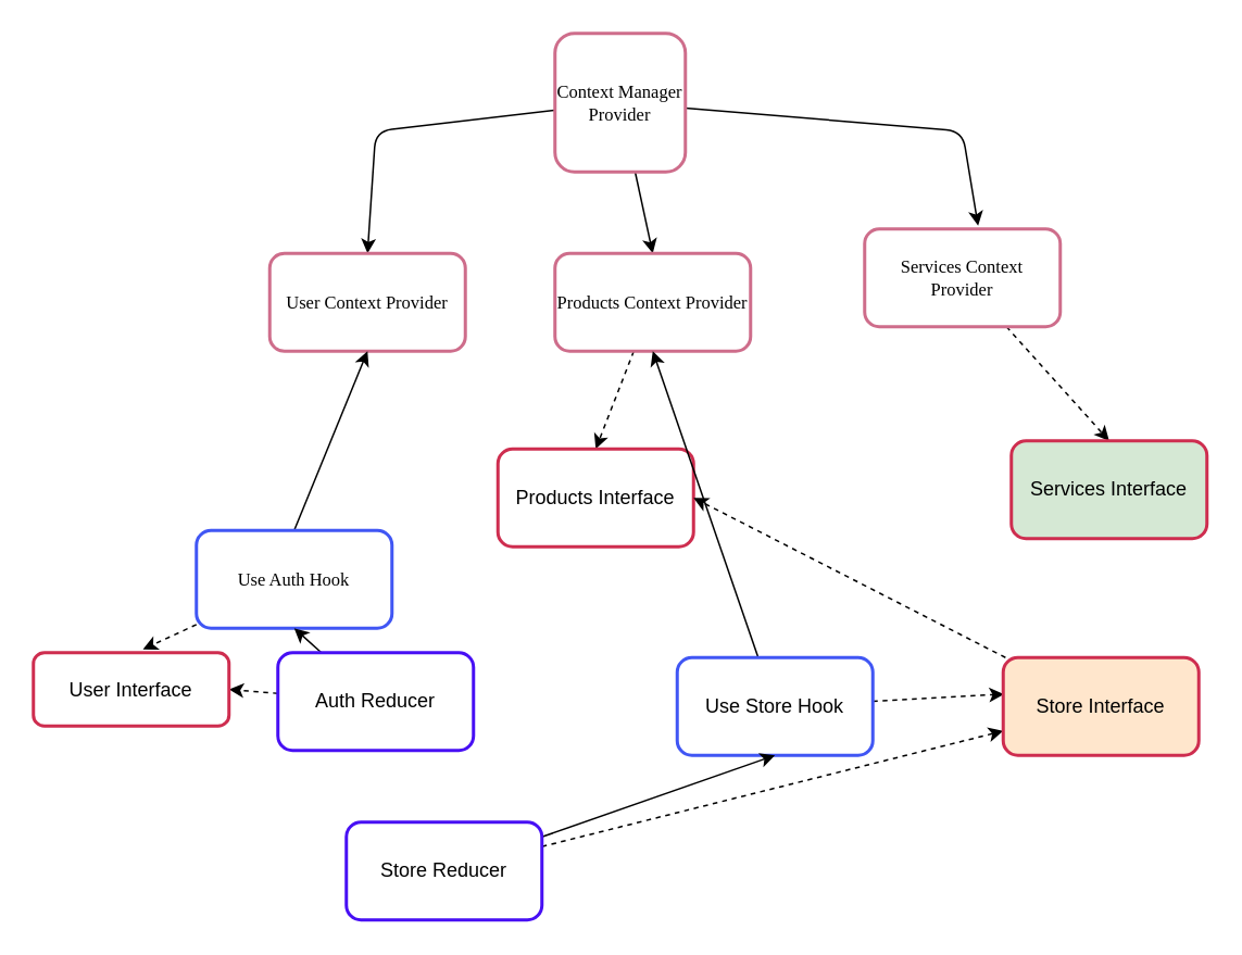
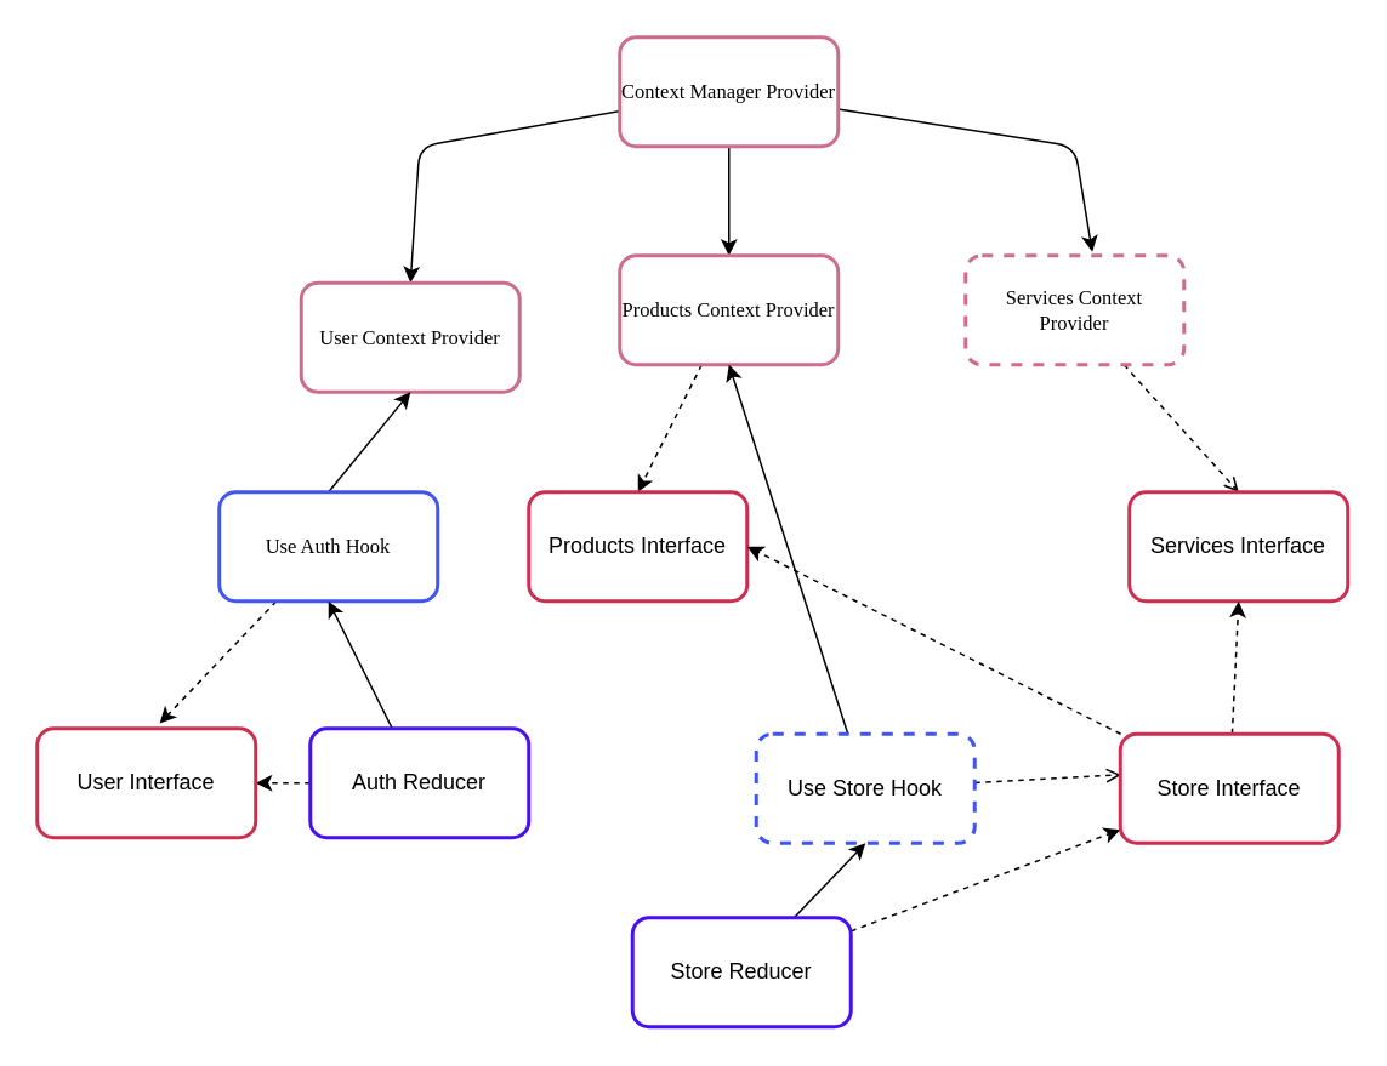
  <mxCell id="0" />
  <mxCell id="1" parent="0" />
  <mxCell id="2" style="edgeStyle=none;html=1;entryX=0.5;entryY=0;entryDx=0;entryDy=0;fontFamily=Montserrat;fontSource=https%3A%2F%2Ffonts.googleapis.com%2Fcss%3Ffamily%3DMontserrat;fontSize=11;" edge="1" parent="1" source="5" target="6"><mxGeometry relative="1" as="geometry"><Array as="points"><mxPoint x="230" y="80" /></Array></mxGeometry></mxCell>
  <mxCell id="3" style="edgeStyle=none;html=1;entryX=0.5;entryY=0;entryDx=0;entryDy=0;fontFamily=Montserrat;fontSource=https%3A%2F%2Ffonts.googleapis.com%2Fcss%3Ffamily%3DMontserrat;fontSize=11;" edge="1" parent="1" source="5" target="8"><mxGeometry relative="1" as="geometry" /></mxCell>
  <mxCell id="4" style="edgeStyle=none;html=1;entryX=0.58;entryY=-0.033;entryDx=0;entryDy=0;entryPerimeter=0;fontFamily=Montserrat;fontSource=https%3A%2F%2Ffonts.googleapis.com%2Fcss%3Ffamily%3DMontserrat;fontSize=11;" edge="1" parent="1" source="5" target="10"><mxGeometry relative="1" as="geometry"><Array as="points"><mxPoint x="590" y="80" /></Array></mxGeometry></mxCell>
- <mxCell id="5" value="Context Manager Provider" style="rounded=1;whiteSpace=wrap;html=1;fontFamily=Montserrat;fontSource=https%3A%2F%2Ffonts.googleapis.com%2Fcss%3Ffamily%3DMontserrat;fontSize=11;gradientColor=none;strokeColor=#CE6D8B;strokeWidth=2;" vertex="1" parent="1"><mxGeometry x="340" y="20" width="80" height="85" as="geometry" /></mxCell>
+ <mxCell id="5" value="Context Manager Provider" style="rounded=1;whiteSpace=wrap;html=1;fontFamily=Montserrat;fontSource=https%3A%2F%2Ffonts.googleapis.com%2Fcss%3Ffamily%3DMontserrat;fontSize=11;gradientColor=none;strokeColor=#CE6D8B;strokeWidth=2;" vertex="1" parent="1"><mxGeometry x="340" y="20" width="120" height="60" as="geometry" /></mxCell>
  <mxCell id="6" value="User Context Provider" style="rounded=1;whiteSpace=wrap;html=1;fontFamily=Montserrat;fontSource=https%3A%2F%2Ffonts.googleapis.com%2Fcss%3Ffamily%3DMontserrat;fontSize=11;strokeColor=#CE6D8B;strokeWidth=2;" vertex="1" parent="1"><mxGeometry x="165" y="155" width="120" height="60" as="geometry" /></mxCell>
  <mxCell id="7" style="edgeStyle=none;html=1;entryX=0.5;entryY=0;entryDx=0;entryDy=0;dashed=1;fontSize=12;" edge="1" parent="1" source="8" target="18"><mxGeometry relative="1" as="geometry" /></mxCell>
- <mxCell id="8" value="Products Context Provider" style="rounded=1;whiteSpace=wrap;html=1;fontFamily=Montserrat;fontSource=https%3A%2F%2Ffonts.googleapis.com%2Fcss%3Ffamily%3DMontserrat;fontSize=11;strokeColor=#CE6D8B;strokeWidth=2;" vertex="1" parent="1"><mxGeometry x="340" y="155" width="120" height="60" as="geometry" /></mxCell>
- <mxCell id="9" style="edgeStyle=none;html=1;entryX=0.5;entryY=0;entryDx=0;entryDy=0;dashed=1;fontSize=12;" edge="1" parent="1" source="10" target="19"><mxGeometry relative="1" as="geometry" /></mxCell>
- <mxCell id="10" value="Services Context &lt;br style=&quot;font-size: 11px&quot;&gt;Provider" style="rounded=1;whiteSpace=wrap;html=1;fontFamily=Montserrat;fontSource=https%3A%2F%2Ffonts.googleapis.com%2Fcss%3Ffamily%3DMontserrat;fontSize=11;strokeColor=#CE6D8B;strokeWidth=2;" vertex="1" parent="1"><mxGeometry x="530" y="140" width="120" height="60" as="geometry" /></mxCell>
+ <mxCell id="8" value="Products Context Provider" style="rounded=1;whiteSpace=wrap;html=1;fontFamily=Montserrat;fontSource=https%3A%2F%2Ffonts.googleapis.com%2Fcss%3Ffamily%3DMontserrat;fontSize=11;strokeColor=#CE6D8B;strokeWidth=2;" vertex="1" parent="1"><mxGeometry x="340" y="140" width="120" height="60" as="geometry" /></mxCell>
+ <mxCell id="9" style="edgeStyle=none;html=1;entryX=0.5;entryY=0;entryDx=0;entryDy=0;dashed=1;fontSize=12;endArrow=open;" edge="1" parent="1" source="10" target="19"><mxGeometry relative="1" as="geometry" /></mxCell>
+ <mxCell id="10" value="Services Context &lt;br style=&quot;font-size: 11px&quot;&gt;Provider" style="rounded=1;whiteSpace=wrap;html=1;fontFamily=Montserrat;fontSource=https%3A%2F%2Ffonts.googleapis.com%2Fcss%3Ffamily%3DMontserrat;fontSize=11;strokeColor=#CE6D8B;strokeWidth=2;dashed=1;" vertex="1" parent="1"><mxGeometry x="530" y="140" width="120" height="60" as="geometry" /></mxCell>
  <mxCell id="11" style="edgeStyle=none;html=1;exitX=0.5;exitY=0;exitDx=0;exitDy=0;entryX=0.5;entryY=1;entryDx=0;entryDy=0;fontFamily=Montserrat;fontSource=https%3A%2F%2Ffonts.googleapis.com%2Fcss%3Ffamily%3DMontserrat;fontSize=11;" edge="1" parent="1" source="13" target="6"><mxGeometry relative="1" as="geometry" /></mxCell>
  <mxCell id="12" style="edgeStyle=none;html=1;entryX=0.56;entryY=-0.046;entryDx=0;entryDy=0;entryPerimeter=0;fontSize=12;dashed=1;" edge="1" parent="1" source="13" target="17"><mxGeometry relative="1" as="geometry" /></mxCell>
- <mxCell id="13" value="Use Auth Hook" style="rounded=1;whiteSpace=wrap;html=1;fontFamily=Montserrat;fontSource=https%3A%2F%2Ffonts.googleapis.com%2Fcss%3Ffamily%3DMontserrat;fontSize=11;strokeColor=#4056F4;strokeWidth=2;" vertex="1" parent="1"><mxGeometry x="120" y="325" width="120" height="60" as="geometry" /></mxCell>
+ <mxCell id="13" value="Use Auth Hook" style="rounded=1;whiteSpace=wrap;html=1;fontFamily=Montserrat;fontSource=https%3A%2F%2Ffonts.googleapis.com%2Fcss%3Ffamily%3DMontserrat;fontSize=11;strokeColor=#4056F4;strokeWidth=2;" vertex="1" parent="1"><mxGeometry x="120" y="270" width="120" height="60" as="geometry" /></mxCell>
  <mxCell id="14" style="edgeStyle=none;html=1;entryX=0.5;entryY=1;entryDx=0;entryDy=0;fontSize=12;" edge="1" parent="1" source="16" target="13"><mxGeometry relative="1" as="geometry" /></mxCell>
  <mxCell id="15" style="edgeStyle=none;html=1;entryX=1;entryY=0.5;entryDx=0;entryDy=0;fontSize=12;dashed=1;" edge="1" parent="1" source="16" target="17"><mxGeometry relative="1" as="geometry" /></mxCell>
  <mxCell id="16" value="&lt;font style=&quot;font-size: 12px&quot;&gt;Auth Reducer&lt;/font&gt;" style="rounded=1;whiteSpace=wrap;html=1;fontSize=9;strokeColor=#470FF4;strokeWidth=2;" vertex="1" parent="1"><mxGeometry x="170" y="400" width="120" height="60" as="geometry" /></mxCell>
- <mxCell id="17" value="User Interface" style="rounded=1;whiteSpace=wrap;html=1;fontSize=12;strokeColor=#CE2D4F;strokeWidth=2;" vertex="1" parent="1"><mxGeometry x="20" y="400" width="120" height="45" as="geometry" /></mxCell>
- <mxCell id="18" value="Products Interface" style="rounded=1;whiteSpace=wrap;html=1;fontSize=12;strokeColor=#CE2D4F;strokeWidth=2;" vertex="1" parent="1"><mxGeometry x="305" y="275" width="120" height="60" as="geometry" /></mxCell>
- <mxCell id="19" value="Services Interface" style="rounded=1;whiteSpace=wrap;html=1;fontSize=12;strokeColor=#CE2D4F;strokeWidth=2;fillColor=#d5e8d4;" vertex="1" parent="1"><mxGeometry x="620" y="270" width="120" height="60" as="geometry" /></mxCell>
+ <mxCell id="17" value="User Interface" style="rounded=1;whiteSpace=wrap;html=1;fontSize=12;strokeColor=#CE2D4F;strokeWidth=2;" vertex="1" parent="1"><mxGeometry x="20" y="400" width="120" height="60" as="geometry" /></mxCell>
+ <mxCell id="18" value="Products Interface" style="rounded=1;whiteSpace=wrap;html=1;fontSize=12;strokeColor=#CE2D4F;strokeWidth=2;" vertex="1" parent="1"><mxGeometry x="290" y="270" width="120" height="60" as="geometry" /></mxCell>
+ <mxCell id="19" value="Services Interface" style="rounded=1;whiteSpace=wrap;html=1;fontSize=12;strokeColor=#CE2D4F;strokeWidth=2;" vertex="1" parent="1"><mxGeometry x="620" y="270" width="120" height="60" as="geometry" /></mxCell>
  <mxCell id="20" style="edgeStyle=none;html=1;fontSize=12;entryX=0.5;entryY=1;entryDx=0;entryDy=0;" edge="1" parent="1" source="22" target="8"><mxGeometry relative="1" as="geometry"><mxPoint x="410" y="210" as="targetPoint" /></mxGeometry></mxCell>
- <mxCell id="21" style="edgeStyle=none;html=1;entryX=0.004;entryY=0.374;entryDx=0;entryDy=0;entryPerimeter=0;fontSize=12;dashed=1;" edge="1" parent="1" source="22" target="28"><mxGeometry relative="1" as="geometry" /></mxCell>
- <mxCell id="22" value="Use Store Hook" style="rounded=1;whiteSpace=wrap;html=1;fontSize=12;strokeColor=#4056F4;strokeWidth=2;" vertex="1" parent="1"><mxGeometry x="415" y="403" width="120" height="60" as="geometry" /></mxCell>
+ <mxCell id="21" style="edgeStyle=none;html=1;entryX=0.004;entryY=0.374;entryDx=0;entryDy=0;entryPerimeter=0;fontSize=12;dashed=1;endArrow=open;" edge="1" parent="1" source="22" target="28"><mxGeometry relative="1" as="geometry" /></mxCell>
+ <mxCell id="22" value="Use Store Hook" style="rounded=1;whiteSpace=wrap;html=1;fontSize=12;strokeColor=#4056F4;strokeWidth=2;dashed=1;" vertex="1" parent="1"><mxGeometry x="415" y="403" width="120" height="60" as="geometry" /></mxCell>
  <mxCell id="23" style="edgeStyle=none;html=1;entryX=0.5;entryY=1;entryDx=0;entryDy=0;fontSize=12;" edge="1" parent="1" source="25" target="22"><mxGeometry relative="1" as="geometry" /></mxCell>
  <mxCell id="24" style="edgeStyle=none;html=1;dashed=1;fontSize=12;" edge="1" parent="1" source="25" target="28"><mxGeometry relative="1" as="geometry" /></mxCell>
- <mxCell id="25" value="Store Reducer" style="rounded=1;whiteSpace=wrap;html=1;fontSize=12;strokeColor=#470FF4;strokeWidth=2;" vertex="1" parent="1"><mxGeometry x="212" y="504" width="120" height="60" as="geometry" /></mxCell>
+ <mxCell id="25" value="Store Reducer" style="rounded=1;whiteSpace=wrap;html=1;fontSize=12;strokeColor=#470FF4;strokeWidth=2;" vertex="1" parent="1"><mxGeometry x="347" y="504" width="120" height="60" as="geometry" /></mxCell>
+ <mxCell id="26" style="edgeStyle=none;html=1;entryX=0.5;entryY=1;entryDx=0;entryDy=0;dashed=1;fontSize=12;" edge="1" parent="1" source="28" target="19"><mxGeometry relative="1" as="geometry" /></mxCell>
  <mxCell id="27" style="edgeStyle=none;html=1;entryX=1;entryY=0.5;entryDx=0;entryDy=0;dashed=1;fontSize=12;" edge="1" parent="1" source="28" target="18"><mxGeometry relative="1" as="geometry" /></mxCell>
- <mxCell id="28" value="Store Interface" style="rounded=1;whiteSpace=wrap;html=1;fontSize=12;strokeColor=#CE2D4F;strokeWidth=2;fillColor=#ffe6cc;" vertex="1" parent="1"><mxGeometry x="615" y="403" width="120" height="60" as="geometry" /></mxCell>
+ <mxCell id="28" value="Store Interface" style="rounded=1;whiteSpace=wrap;html=1;fontSize=12;strokeColor=#CE2D4F;strokeWidth=2;" vertex="1" parent="1"><mxGeometry x="615" y="403" width="120" height="60" as="geometry" /></mxCell>
